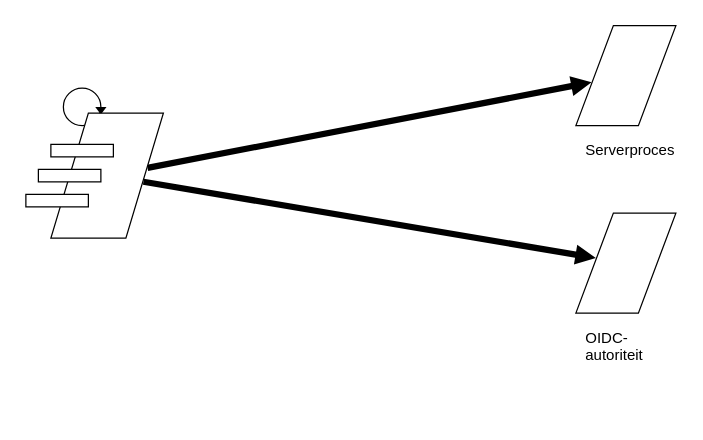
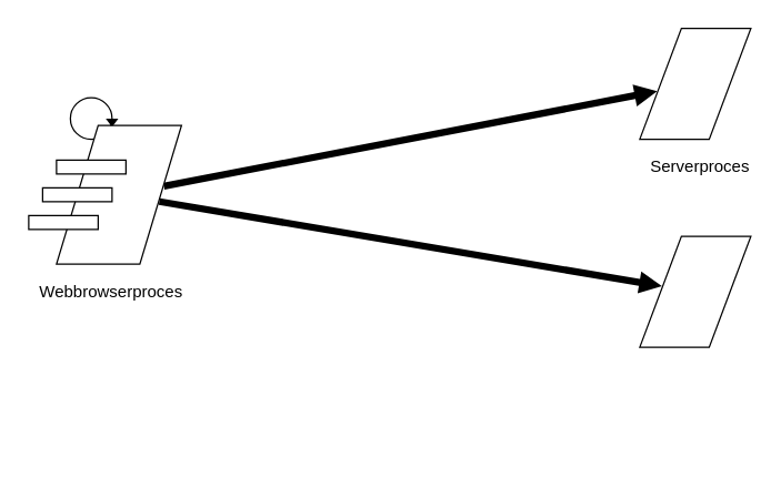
  <mxCell id="0" />
  <mxCell id="1" parent="0" />
  <mxCell id="2" value="Serverproces" style="text;html=1;strokeColor=none;fillColor=none;align=left;verticalAlign=top;whiteSpace=wrap;rounded=0;spacing=8;" vertex="1" parent="1"><mxGeometry x="460" y="100" width="80" height="80" as="geometry" /></mxCell>
  <mxCell id="3" value="" style="endArrow=classic;html=1;rounded=0;endFill=1;startArrow=none;startFill=0;strokeWidth=1;shape=flexArrow;endSize=5.154;endWidth=10;fillColor=#000000;strokeColor=none;fontSize=11;fillStyle=solid;width=5;" edge="1" parent="1" source="10" target="4"><mxGeometry relative="1" as="geometry"><mxPoint x="200" y="106" as="sourcePoint" /><mxPoint x="146" y="130" as="targetPoint" /></mxGeometry></mxCell>
  <mxCell id="4" value="" style="shape=parallelogram;perimeter=parallelogramPerimeter;whiteSpace=wrap;html=1;fixedSize=1;fillOpacity=100;arcSize=20;size=30;" vertex="1" parent="1"><mxGeometry x="460" y="20" width="80" height="80" as="geometry" /></mxCell>
+ <mxCell id="5" value="Webbrowserproces" style="text;html=1;strokeColor=none;fillColor=none;align=left;verticalAlign=top;whiteSpace=wrap;rounded=0;spacing=8;" vertex="1" parent="1"><mxGeometry x="20" y="190" width="110" height="80" as="geometry" /></mxCell>
  <mxCell id="6" value="" style="group;fillColor=none;" vertex="1" connectable="0" parent="1"><mxGeometry x="50" y="70" width="34.5" height="30" as="geometry" /></mxCell>
  <mxCell id="7" value="" style="ellipse;whiteSpace=wrap;html=1;aspect=fixed;fillColor=none;" vertex="1" parent="6"><mxGeometry width="30" height="30" as="geometry" /></mxCell>
  <mxCell id="8" value="" style="triangle;whiteSpace=wrap;html=1;rotation=90;strokeColor=none;fillColor=#000000;" vertex="1" parent="6"><mxGeometry x="27" y="13.5" width="6" height="9" as="geometry" /></mxCell>
  <mxCell id="9" value="" style="group" vertex="1" connectable="0" parent="1"><mxGeometry x="20" y="90" width="110" height="100" as="geometry" /></mxCell>
  <mxCell id="10" value="" style="shape=parallelogram;perimeter=parallelogramPerimeter;whiteSpace=wrap;html=1;fixedSize=1;fillOpacity=100;arcSize=20;size=30;" vertex="1" parent="9"><mxGeometry x="20" width="90" height="100" as="geometry" /></mxCell>
  <mxCell id="11" value="" style="rounded=0;whiteSpace=wrap;html=1;" vertex="1" parent="9"><mxGeometry x="20" y="25" width="50" height="10" as="geometry" /></mxCell>
  <mxCell id="12" value="" style="rounded=0;whiteSpace=wrap;html=1;" vertex="1" parent="9"><mxGeometry x="10" y="45" width="50" height="10" as="geometry" /></mxCell>
  <mxCell id="13" value="" style="rounded=0;whiteSpace=wrap;html=1;" vertex="1" parent="9"><mxGeometry y="65" width="50" height="10" as="geometry" /></mxCell>
  <mxCell id="14" value="" style="shape=parallelogram;perimeter=parallelogramPerimeter;whiteSpace=wrap;html=1;fixedSize=1;fillOpacity=100;arcSize=20;size=30;" vertex="1" parent="1"><mxGeometry x="460" y="170" width="80" height="80" as="geometry" /></mxCell>
- <mxCell id="15" value="OIDC-autoriteit" style="text;html=1;strokeColor=none;fillColor=none;align=left;verticalAlign=top;whiteSpace=wrap;rounded=0;spacing=8;" vertex="1" parent="1"><mxGeometry x="460" y="250" width="80" height="80" as="geometry" /></mxCell>
  <mxCell id="16" value="" style="endArrow=classic;html=1;rounded=0;endFill=1;startArrow=none;startFill=0;strokeWidth=1;shape=flexArrow;endSize=5.154;endWidth=10;fillColor=#000000;strokeColor=none;fontSize=11;fillStyle=solid;width=5;" edge="1" parent="1" source="10" target="14"><mxGeometry relative="1" as="geometry"><mxPoint x="125" y="70" as="sourcePoint" /><mxPoint x="485" y="70" as="targetPoint" /></mxGeometry></mxCell>
